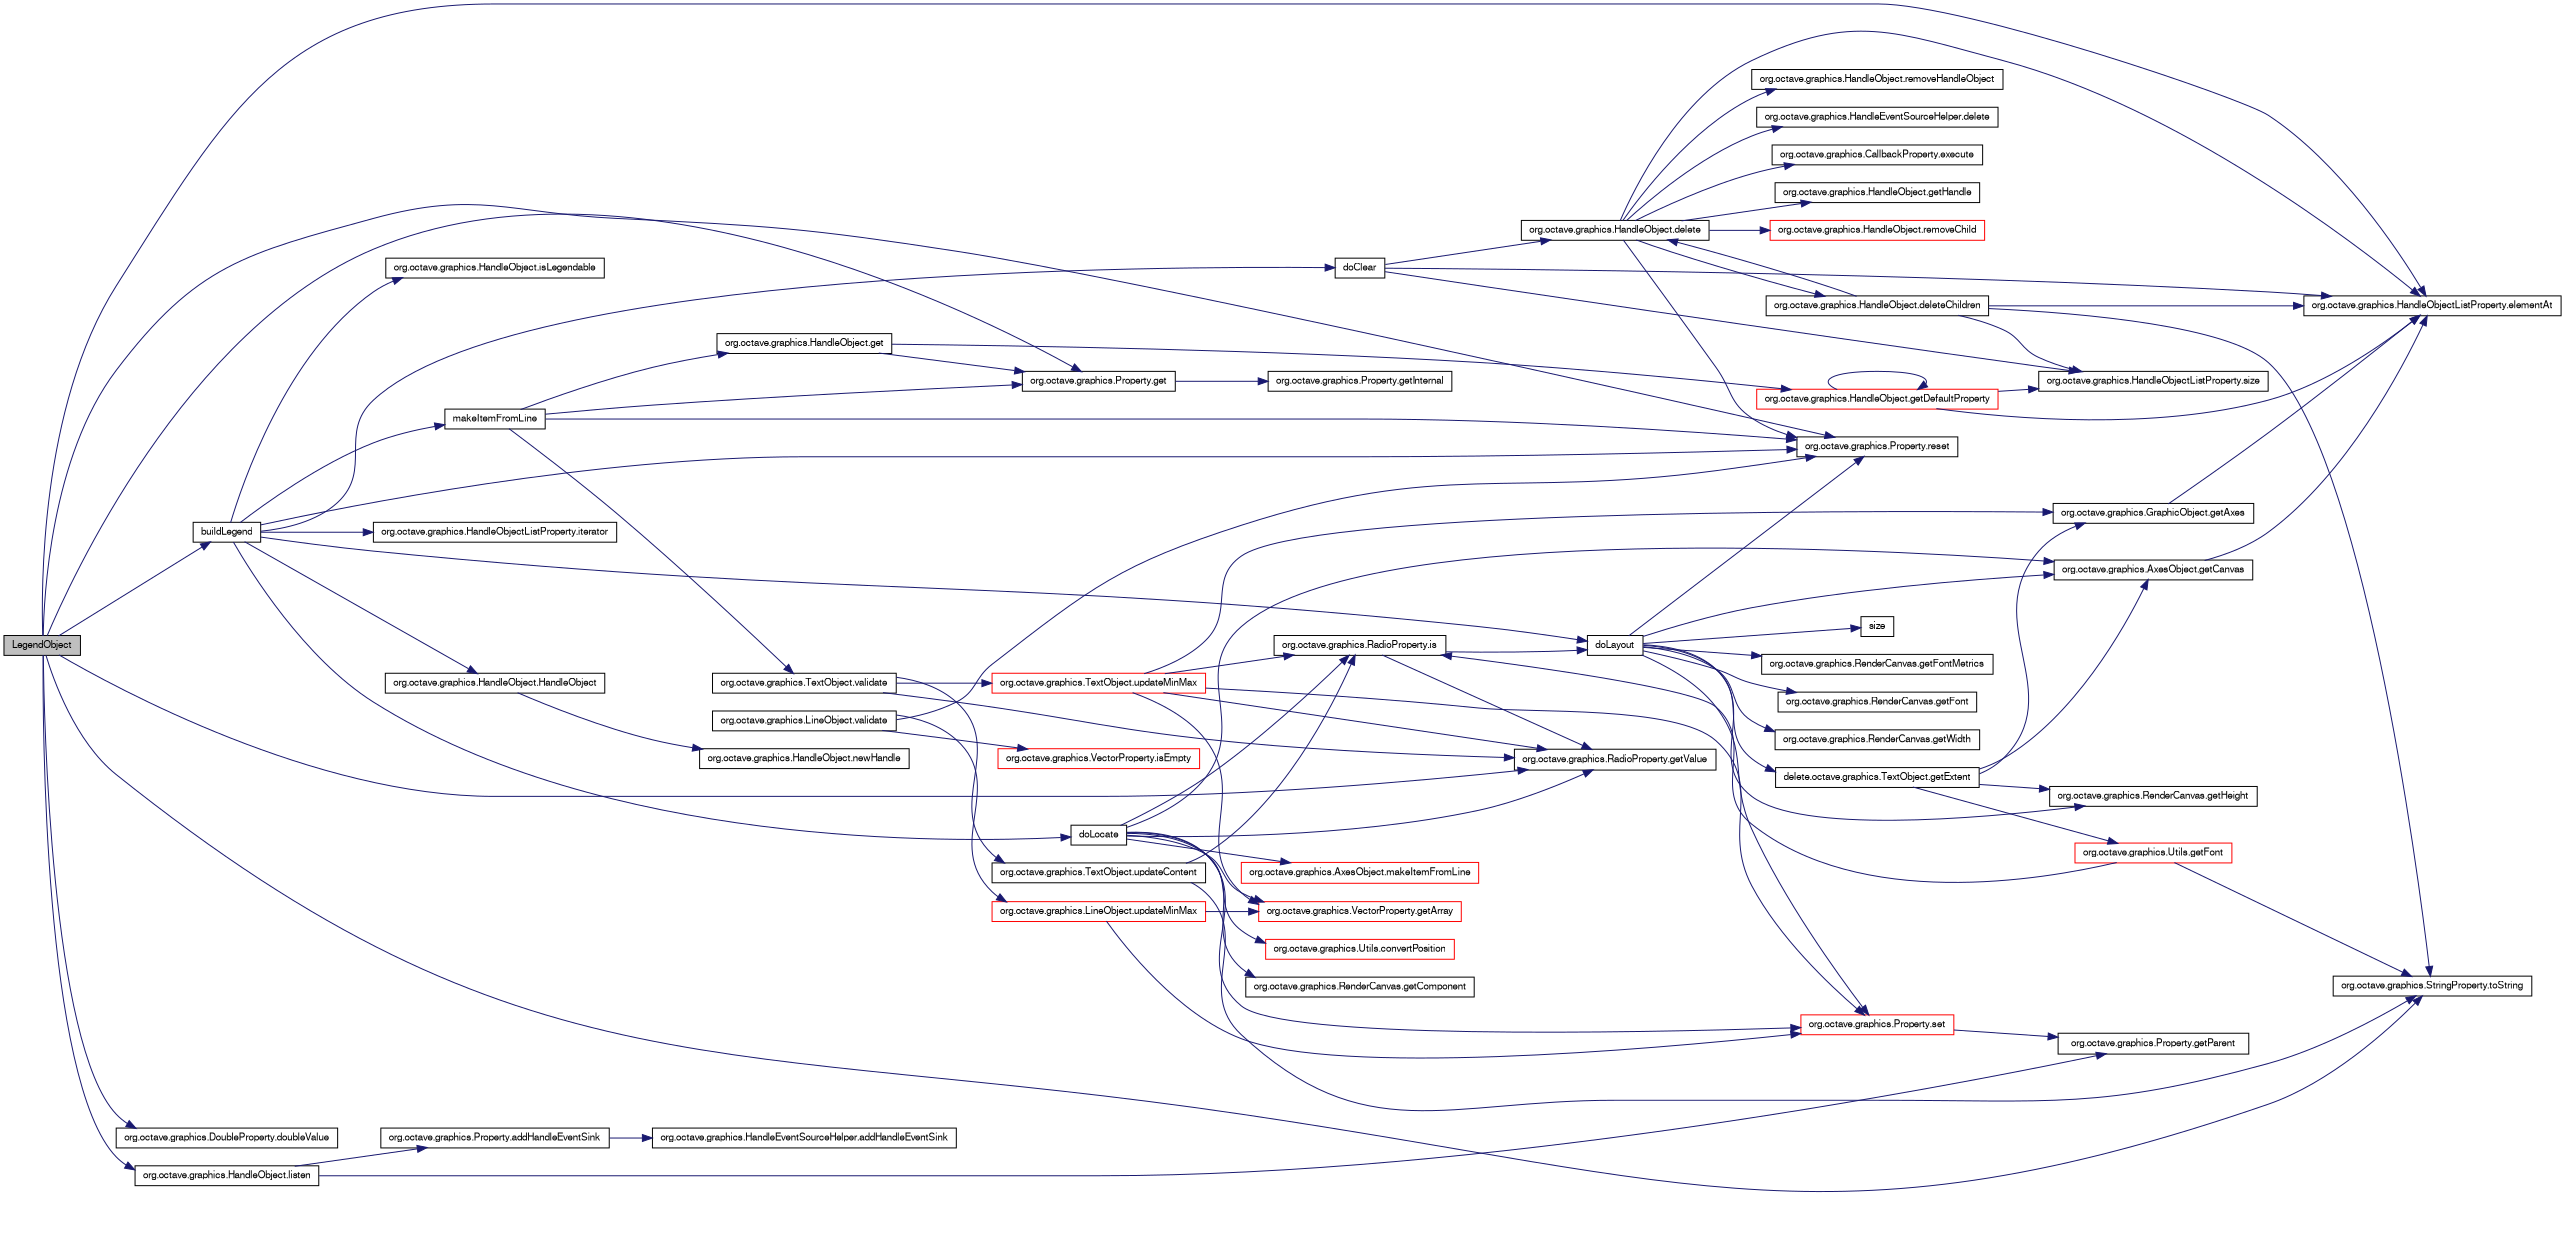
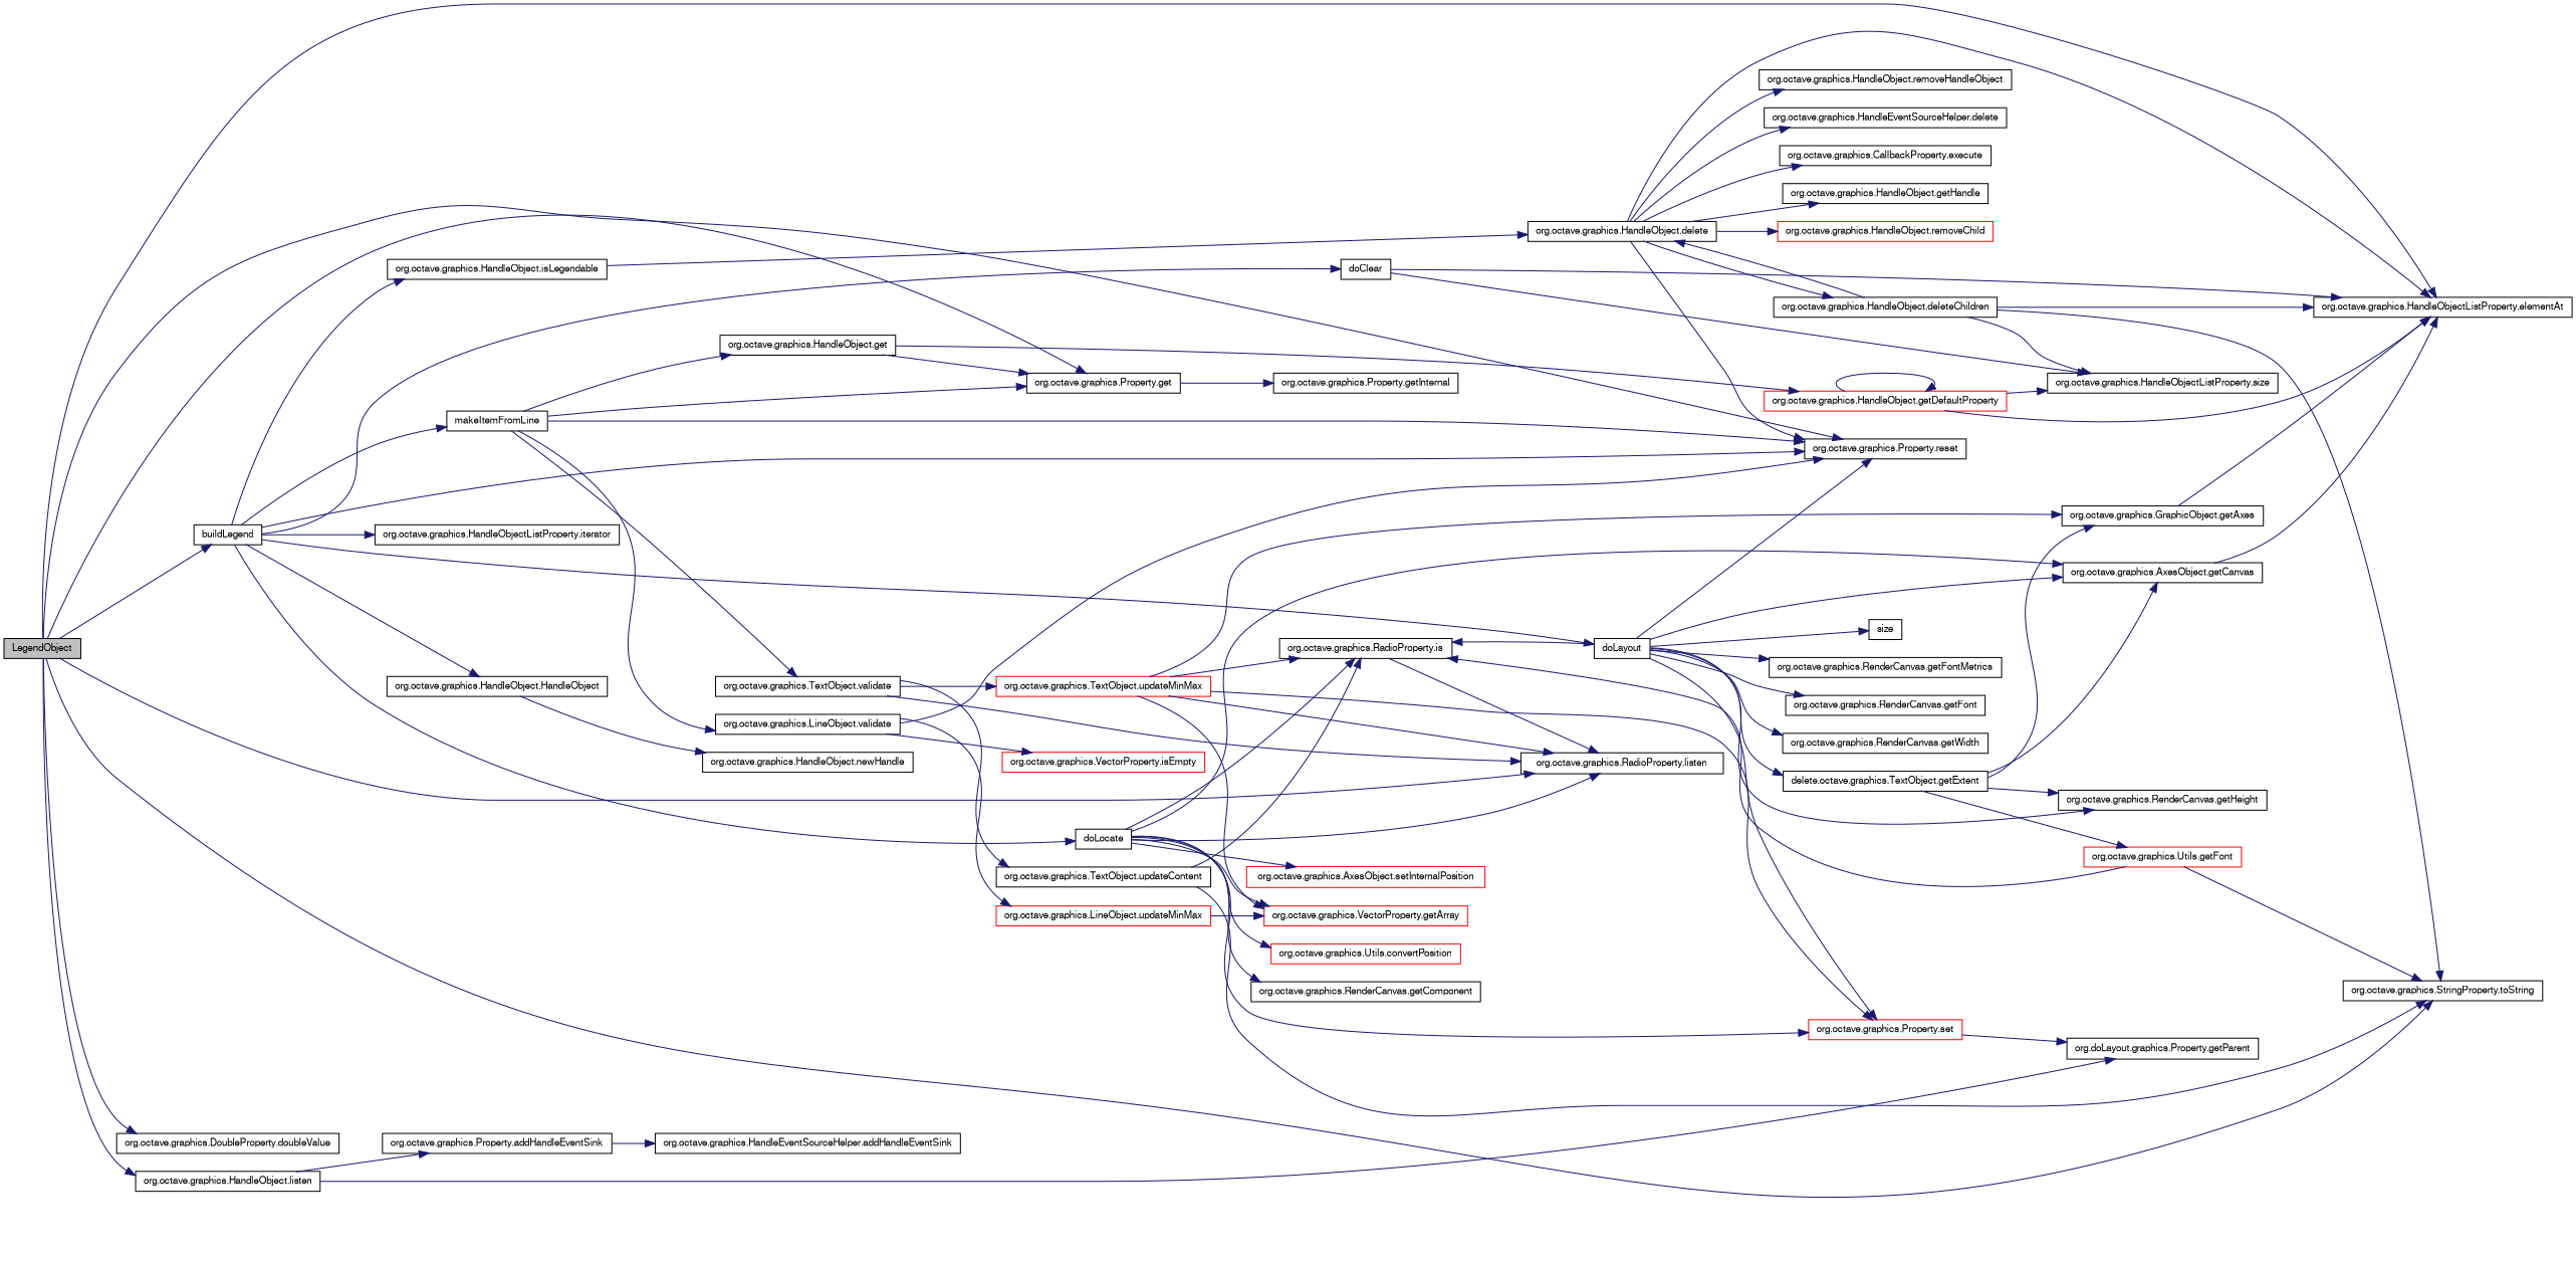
  digraph {
    rankdir=LR
    node [color=black fillcolor=white fontname=FreeSans fontsize=10 shape=record style=filled]
    edge [color=midnightblue fontname=FreeSans fontsize=10 labelfontname=FreeSans labelfontsize=10 style=solid]
    n1 [fillcolor=grey75 fontcolor=black height=0.2 label=LegendObject width=0.4]
    n2 [height=0.2 label=buildLegend width=0.4]
    n3 [height=0.2 label="org.octave.graphics.HandleObjectListProperty.elementAt" width=0.4]
    n4 [height=0.2 label="org.octave.graphics.StringProperty.toString" width=0.4]
    n5 [height=0.2 label="org.octave.graphics.Property.reset" width=0.4]
    n6 [height=0.2 label="org.octave.graphics.Property.get" width=0.4]
-   n7 [height=0.2 label="org.octave.graphics.RadioProperty.getValue" width=0.4]
+   n7 [height=0.2 label="org.octave.graphics.RadioProperty.listen" width=0.4]
    n8 [height=0.2 label="org.octave.graphics.DoubleProperty.doubleValue" width=0.4]
    n9 [height=0.2 label="org.octave.graphics.HandleObject.listen" width=0.4]
    n10 [height=0.2 label=doClear width=0.4]
    n11 [height=0.2 label="org.octave.graphics.HandleObjectListProperty.iterator" width=0.4]
    n12 [height=0.2 label="org.octave.graphics.HandleObject.HandleObject" width=0.4]
    n13 [height=0.2 label="org.octave.graphics.HandleObject.isLegendable" width=0.4]
    n14 [height=0.2 label=makeItemFromLine width=0.4]
    n15 [height=0.2 label=doLayout width=0.4]
    n16 [height=0.2 label=doLocate width=0.4]
    n17 [height=0.2 label="org.octave.graphics.Property.getInternal" width=0.4]
-   n18 [height=0.2 label="org.octave.graphics.Property.getParent" width=0.4]
+   n18 [height=0.2 label="org.doLayout.graphics.Property.getParent" width=0.4]
    n19 [height=0.2 label="org.octave.graphics.Property.addHandleEventSink" width=0.4]
    n20 [height=0.2 label="org.octave.graphics.HandleObjectListProperty.size" width=0.4]
    n21 [height=0.2 label="org.octave.graphics.HandleObject.delete" width=0.4]
    n22 [height=0.2 label="org.octave.graphics.HandleObject.newHandle" width=0.4]
    n23 [height=0.2 label="org.octave.graphics.TextObject.validate" width=0.4]
    n24 [height=0.2 label="org.octave.graphics.HandleObject.get" width=0.4]
    n25 [height=0.2 label="org.octave.graphics.LineObject.validate" width=0.4]
    n26 [height=0.2 label="org.octave.graphics.RadioProperty.is" width=0.4]
    n27 [color=red height=0.2 label="org.octave.graphics.Property.set" width=0.4]
    n28 [height=0.2 label="org.octave.graphics.AxesObject.getCanvas" width=0.4]
    n29 [height=0.2 label="org.octave.graphics.RenderCanvas.getFontMetrics" width=0.4]
    n30 [height=0.2 label="org.octave.graphics.RenderCanvas.getFont" width=0.4]
    n31 [height=0.2 label="delete.octave.graphics.TextObject.getExtent" width=0.4]
    n32 [height=0.2 label="org.octave.graphics.RenderCanvas.getHeight" width=0.4]
    n33 [height=0.2 label="org.octave.graphics.RenderCanvas.getWidth" width=0.4]
    n34 [height=0.2 label=size width=0.4]
    n35 [color=red height=0.2 label="org.octave.graphics.VectorProperty.getArray" width=0.4]
    n36 [color=red height=0.2 label="org.octave.graphics.Utils.convertPosition" width=0.4]
    n37 [height=0.2 label="org.octave.graphics.RenderCanvas.getComponent" width=0.4]
-   n38 [color=red height=0.2 label="org.octave.graphics.AxesObject.makeItemFromLine" width=0.4]
+   n38 [color=red height=0.2 label="org.octave.graphics.AxesObject.setInternalPosition" width=0.4]
    n39 [height=0.2 label="org.octave.graphics.HandleEventSourceHelper.delete" width=0.4]
    n40 [height=0.2 label="org.octave.graphics.HandleObject.deleteChildren" width=0.4]
    n41 [height=0.2 label="org.octave.graphics.CallbackProperty.execute" width=0.4]
    n42 [height=0.2 label="org.octave.graphics.HandleObject.getHandle" width=0.4]
    n43 [color=red height=0.2 label="org.octave.graphics.HandleObject.removeChild" width=0.4]
    n44 [height=0.2 label="org.octave.graphics.HandleObject.removeHandleObject" width=0.4]
    n45 [height=0.2 label="org.octave.graphics.TextObject.updateContent" width=0.4]
    n46 [color=red height=0.2 label="org.octave.graphics.TextObject.updateMinMax" width=0.4]
    n47 [color=red height=0.2 label="org.octave.graphics.HandleObject.getDefaultProperty" width=0.4]
    n48 [color=red height=0.2 label="org.octave.graphics.VectorProperty.isEmpty" width=0.4]
    n49 [color=red height=0.2 label="org.octave.graphics.LineObject.updateMinMax" width=0.4]
    n50 [height=0.2 label="org.octave.graphics.GraphicObject.getAxes" width=0.4]
    n51 [color=red height=0.2 label="org.octave.graphics.Utils.getFont" width=0.4]
    n52 [height=0.2 label="org.octave.graphics.HandleEventSourceHelper.addHandleEventSink" width=0.4]
    n1 -> n2
    n1 -> n3
    n1 -> n4
    n1 -> n5
    n1 -> n6
    n1 -> n7
    n1 -> n8
    n1 -> n9
    n2 -> n5
    n2 -> n10
    n2 -> n11
    n2 -> n12
    n2 -> n13
    n2 -> n14
    n2 -> n15
    n2 -> n16
    n6 -> n17
    n9 -> n18
    n9 -> n19
    n10 -> n3
    n10 -> n20
-   n10 -> n21
+   n13 -> n21
    n12 -> n22
    n14 -> n5
    n14 -> n6
    n14 -> n23
    n14 -> n24
+   n14 -> n25
    n15 -> n5
-   n26 -> n15
+   n15 -> n26
    n15 -> n27
    n15 -> n28
    n15 -> n29
    n15 -> n30
    n15 -> n31
    n15 -> n32
    n15 -> n33
    n15 -> n34
    n16 -> n7
    n16 -> n26
    n16 -> n27
    n16 -> n28
    n16 -> n35
    n16 -> n36
    n16 -> n37
    n16 -> n38
    n19 -> n52
    n21 -> n3
    n21 -> n5
    n21 -> n39
    n21 -> n40
    n21 -> n41
    n21 -> n42
    n21 -> n43
    n21 -> n44
    n23 -> n7
    n23 -> n45
    n23 -> n46
    n24 -> n6
    n24 -> n47
    n25 -> n5
    n25 -> n48
    n25 -> n49
    n26 -> n7
    n27 -> n18
    n28 -> n3
    n31 -> n28
    n31 -> n32
    n31 -> n50
    n31 -> n51
    n40 -> n3
    n40 -> n4
    n40 -> n20
    n40 -> n21
    n45 -> n4
    n45 -> n26
    n46 -> n7
    n46 -> n26
    n46 -> n27
    n46 -> n35
    n46 -> n50
    n47 -> n3
    n47 -> n20
    n47 -> n47
-   n49 -> n27
    n49 -> n35
    n50 -> n3
    n51 -> n4
    n51 -> n26
  }
